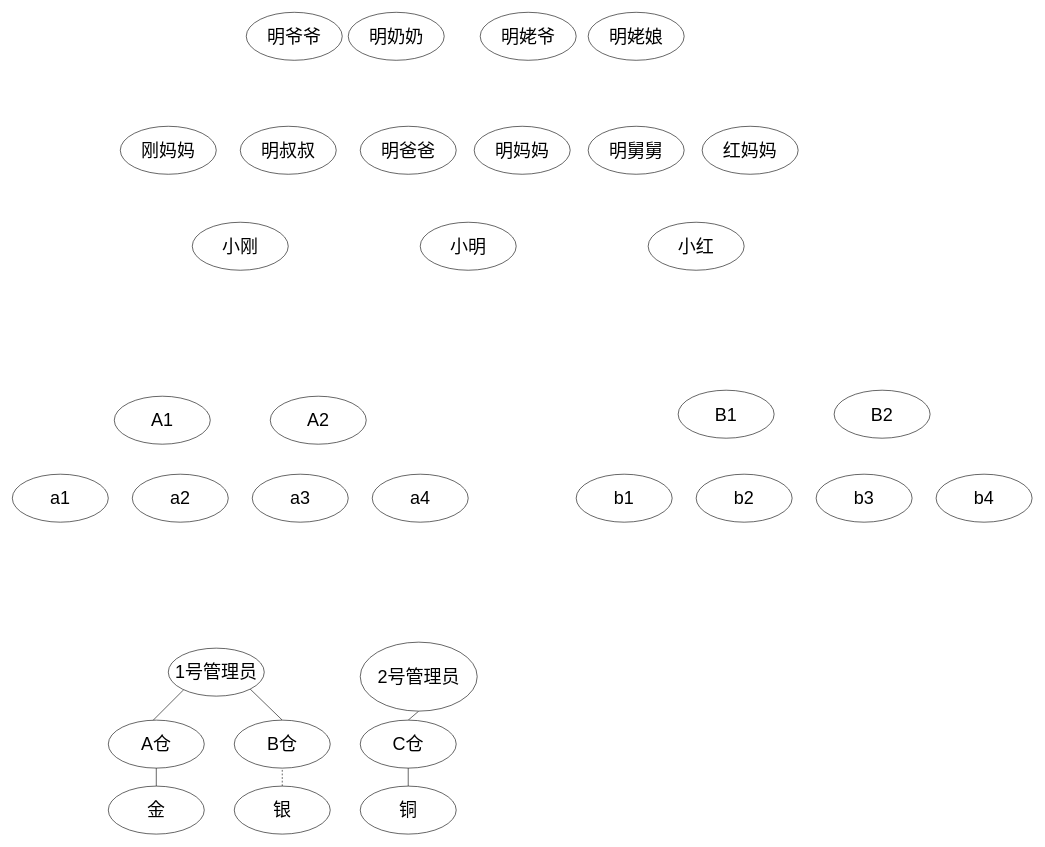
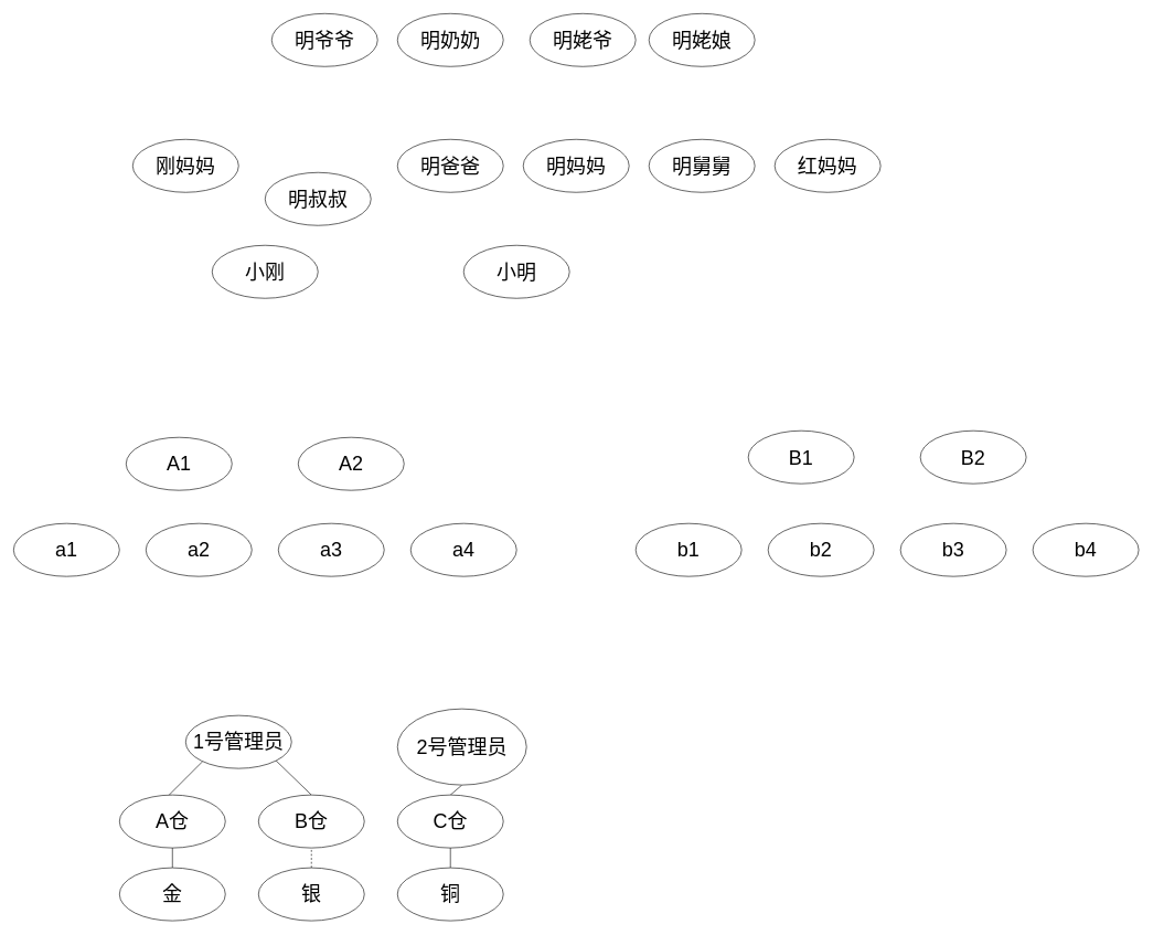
  <mxCell id="0" />
  <mxCell id="1" parent="0" />
  <mxCell id="2" value="&lt;font style=&quot;font-size: 30px;&quot;&gt;明爷爷&lt;/font&gt;" style="ellipse;whiteSpace=wrap;html=1;" vertex="1" parent="1"><mxGeometry x="410" y="20" width="160" height="80" as="geometry" /></mxCell>
- <mxCell id="3" value="&lt;font style=&quot;font-size: 30px;&quot;&gt;明叔叔&lt;/font&gt;" style="ellipse;whiteSpace=wrap;html=1;" vertex="1" parent="1"><mxGeometry x="400" y="210" width="160" height="80" as="geometry" /></mxCell>
+ <mxCell id="3" value="&lt;font style=&quot;font-size: 30px;&quot;&gt;明叔叔&lt;/font&gt;" style="ellipse;whiteSpace=wrap;html=1;" vertex="1" parent="1"><mxGeometry x="400" y="260" width="160" height="80" as="geometry" /></mxCell>
  <mxCell id="4" value="&lt;font style=&quot;font-size: 30px;&quot;&gt;明爸爸&lt;/font&gt;" style="ellipse;whiteSpace=wrap;html=1;" vertex="1" parent="1"><mxGeometry x="600" y="210" width="160" height="80" as="geometry" /></mxCell>
  <mxCell id="5" value="&lt;font style=&quot;font-size: 30px;&quot;&gt;明妈妈&lt;/font&gt;" style="ellipse;whiteSpace=wrap;html=1;" vertex="1" parent="1"><mxGeometry x="790" y="210" width="160" height="80" as="geometry" /></mxCell>
  <mxCell id="6" value="&lt;font style=&quot;font-size: 30px;&quot;&gt;明舅舅&lt;/font&gt;" style="ellipse;whiteSpace=wrap;html=1;" vertex="1" parent="1"><mxGeometry x="980" y="210" width="160" height="80" as="geometry" /></mxCell>
- <mxCell id="7" value="&lt;font style=&quot;font-size: 30px;&quot;&gt;明奶奶&lt;/font&gt;" style="ellipse;whiteSpace=wrap;html=1;" vertex="1" parent="1"><mxGeometry x="580" y="20" width="160" height="80" as="geometry" /></mxCell>
+ <mxCell id="7" value="&lt;font style=&quot;font-size: 30px;&quot;&gt;明奶奶&lt;/font&gt;" style="ellipse;whiteSpace=wrap;html=1;" vertex="1" parent="1"><mxGeometry x="600" y="20" width="160" height="80" as="geometry" /></mxCell>
  <mxCell id="8" value="&lt;font style=&quot;font-size: 30px;&quot;&gt;明姥爷&lt;/font&gt;" style="ellipse;whiteSpace=wrap;html=1;" vertex="1" parent="1"><mxGeometry x="800" y="20" width="160" height="80" as="geometry" /></mxCell>
  <mxCell id="9" value="&lt;font style=&quot;font-size: 30px;&quot;&gt;明姥娘&lt;/font&gt;" style="ellipse;whiteSpace=wrap;html=1;" vertex="1" parent="1"><mxGeometry x="980" y="20" width="160" height="80" as="geometry" /></mxCell>
  <mxCell id="10" value="&lt;font style=&quot;font-size: 30px;&quot;&gt;小明&lt;/font&gt;" style="ellipse;whiteSpace=wrap;html=1;" vertex="1" parent="1"><mxGeometry x="700" y="370" width="160" height="80" as="geometry" /></mxCell>
- <mxCell id="11" value="&lt;font style=&quot;font-size: 30px;&quot;&gt;小红&lt;/font&gt;" style="ellipse;whiteSpace=wrap;html=1;" vertex="1" parent="1"><mxGeometry x="1080" y="370" width="160" height="80" as="geometry" /></mxCell>
  <mxCell id="12" value="&lt;font style=&quot;font-size: 30px;&quot;&gt;小刚&lt;/font&gt;" style="ellipse;whiteSpace=wrap;html=1;" vertex="1" parent="1"><mxGeometry x="320" y="370" width="160" height="80" as="geometry" /></mxCell>
  <mxCell id="13" value="&lt;span style=&quot;font-size: 30px;&quot;&gt;刚妈妈&lt;/span&gt;" style="ellipse;whiteSpace=wrap;html=1;" vertex="1" parent="1"><mxGeometry x="200" y="210" width="160" height="80" as="geometry" /></mxCell>
  <mxCell id="14" value="&lt;span style=&quot;font-size: 30px;&quot;&gt;红妈妈&lt;/span&gt;" style="ellipse;whiteSpace=wrap;html=1;" vertex="1" parent="1"><mxGeometry x="1170" y="210" width="160" height="80" as="geometry" /></mxCell>
  <mxCell id="15" value="&lt;font style=&quot;font-size: 30px;&quot;&gt;a1&lt;/font&gt;" style="ellipse;whiteSpace=wrap;html=1;" vertex="1" parent="1"><mxGeometry x="20" y="790" width="160" height="80" as="geometry" /></mxCell>
  <mxCell id="16" value="&lt;font style=&quot;font-size: 30px;&quot;&gt;a2&lt;/font&gt;" style="ellipse;whiteSpace=wrap;html=1;" vertex="1" parent="1"><mxGeometry x="220" y="790" width="160" height="80" as="geometry" /></mxCell>
  <mxCell id="17" value="&lt;font style=&quot;font-size: 30px;&quot;&gt;a3&lt;/font&gt;" style="ellipse;whiteSpace=wrap;html=1;" vertex="1" parent="1"><mxGeometry x="420" y="790" width="160" height="80" as="geometry" /></mxCell>
  <mxCell id="18" value="&lt;font style=&quot;font-size: 30px;&quot;&gt;B1&lt;/font&gt;" style="ellipse;whiteSpace=wrap;html=1;" vertex="1" parent="1"><mxGeometry x="1130" y="650" width="160" height="80" as="geometry" /></mxCell>
  <mxCell id="19" value="&lt;font style=&quot;font-size: 30px;&quot;&gt;B2&lt;/font&gt;" style="ellipse;whiteSpace=wrap;html=1;" vertex="1" parent="1"><mxGeometry x="1390" y="650" width="160" height="80" as="geometry" /></mxCell>
  <mxCell id="20" value="&lt;font style=&quot;font-size: 30px;&quot;&gt;b1&lt;/font&gt;" style="ellipse;whiteSpace=wrap;html=1;" vertex="1" parent="1"><mxGeometry x="960" y="790" width="160" height="80" as="geometry" /></mxCell>
  <mxCell id="21" value="&lt;font style=&quot;font-size: 30px;&quot;&gt;b2&lt;/font&gt;" style="ellipse;whiteSpace=wrap;html=1;" vertex="1" parent="1"><mxGeometry x="1160" y="790" width="160" height="80" as="geometry" /></mxCell>
  <mxCell id="22" value="&lt;font style=&quot;font-size: 30px;&quot;&gt;b3&lt;/font&gt;" style="ellipse;whiteSpace=wrap;html=1;" vertex="1" parent="1"><mxGeometry x="1360" y="790" width="160" height="80" as="geometry" /></mxCell>
  <mxCell id="23" value="&lt;font style=&quot;font-size: 30px;&quot;&gt;a4&lt;/font&gt;" style="ellipse;whiteSpace=wrap;html=1;" vertex="1" parent="1"><mxGeometry x="620" y="790" width="160" height="80" as="geometry" /></mxCell>
  <mxCell id="24" value="&lt;font style=&quot;font-size: 30px;&quot;&gt;b4&lt;/font&gt;" style="ellipse;whiteSpace=wrap;html=1;" vertex="1" parent="1"><mxGeometry x="1560" y="790" width="160" height="80" as="geometry" /></mxCell>
  <mxCell id="25" value="&lt;font style=&quot;font-size: 30px;&quot;&gt;A1&lt;/font&gt;" style="ellipse;whiteSpace=wrap;html=1;" vertex="1" parent="1"><mxGeometry x="190" y="660" width="160" height="80" as="geometry" /></mxCell>
  <mxCell id="26" value="&lt;font style=&quot;font-size: 30px;&quot;&gt;A2&lt;/font&gt;" style="ellipse;whiteSpace=wrap;html=1;" vertex="1" parent="1"><mxGeometry x="450" y="660" width="160" height="80" as="geometry" /></mxCell>
  <mxCell id="27" value="&lt;font style=&quot;font-size: 30px;&quot;&gt;A仓&lt;/font&gt;" style="ellipse;whiteSpace=wrap;html=1;" vertex="1" parent="1"><mxGeometry x="180" y="1200" width="160" height="80" as="geometry" /></mxCell>
  <mxCell id="28" style="rounded=0;orthogonalLoop=1;jettySize=auto;html=1;exitX=0.5;exitY=0;exitDx=0;exitDy=0;entryX=1;entryY=1;entryDx=0;entryDy=0;fontSize=30;endArrow=none;endFill=0;" edge="1" parent="1" source="29" target="39"><mxGeometry relative="1" as="geometry" /></mxCell>
  <mxCell id="29" value="&lt;font style=&quot;font-size: 30px;&quot;&gt;B仓&lt;/font&gt;" style="ellipse;whiteSpace=wrap;html=1;" vertex="1" parent="1"><mxGeometry x="390" y="1200" width="160" height="80" as="geometry" /></mxCell>
  <mxCell id="30" style="edgeStyle=none;rounded=0;orthogonalLoop=1;jettySize=auto;html=1;exitX=0.5;exitY=0;exitDx=0;exitDy=0;entryX=0.5;entryY=1;entryDx=0;entryDy=0;fontSize=30;endArrow=none;endFill=0;" edge="1" parent="1" source="31" target="40"><mxGeometry relative="1" as="geometry" /></mxCell>
  <mxCell id="31" value="&lt;font style=&quot;font-size: 30px;&quot;&gt;C仓&lt;/font&gt;" style="ellipse;whiteSpace=wrap;html=1;" vertex="1" parent="1"><mxGeometry x="600" y="1200" width="160" height="80" as="geometry" /></mxCell>
  <mxCell id="32" style="edgeStyle=none;rounded=0;orthogonalLoop=1;jettySize=auto;html=1;exitX=0.5;exitY=0;exitDx=0;exitDy=0;entryX=0.5;entryY=1;entryDx=0;entryDy=0;fontSize=30;endArrow=none;endFill=0;" edge="1" parent="1" source="33" target="27"><mxGeometry relative="1" as="geometry" /></mxCell>
  <mxCell id="33" value="&lt;font style=&quot;font-size: 30px;&quot;&gt;金&lt;/font&gt;" style="ellipse;whiteSpace=wrap;html=1;" vertex="1" parent="1"><mxGeometry x="180" y="1310" width="160" height="80" as="geometry" /></mxCell>
  <mxCell id="34" style="edgeStyle=none;rounded=0;orthogonalLoop=1;jettySize=auto;html=1;exitX=0.5;exitY=0;exitDx=0;exitDy=0;entryX=0.5;entryY=1;entryDx=0;entryDy=0;fontSize=30;endArrow=none;endFill=0;dashed=1;" edge="1" parent="1" source="35" target="29"><mxGeometry relative="1" as="geometry" /></mxCell>
  <mxCell id="35" value="&lt;font style=&quot;font-size: 30px;&quot;&gt;银&lt;/font&gt;" style="ellipse;whiteSpace=wrap;html=1;" vertex="1" parent="1"><mxGeometry x="390" y="1310" width="160" height="80" as="geometry" /></mxCell>
  <mxCell id="36" style="edgeStyle=none;rounded=0;orthogonalLoop=1;jettySize=auto;html=1;exitX=0.5;exitY=0;exitDx=0;exitDy=0;entryX=0.5;entryY=1;entryDx=0;entryDy=0;fontSize=30;endArrow=none;endFill=0;" edge="1" parent="1" source="37" target="31"><mxGeometry relative="1" as="geometry" /></mxCell>
  <mxCell id="37" value="&lt;font style=&quot;font-size: 30px;&quot;&gt;铜&lt;/font&gt;" style="ellipse;whiteSpace=wrap;html=1;" vertex="1" parent="1"><mxGeometry x="600" y="1310" width="160" height="80" as="geometry" /></mxCell>
  <mxCell id="38" value="" style="endArrow=none;html=1;rounded=0;fontSize=30;" edge="1" parent="1"><mxGeometry width="50" height="50" relative="1" as="geometry"><mxPoint x="255" y="1200" as="sourcePoint" /><mxPoint x="305" y="1150" as="targetPoint" /></mxGeometry></mxCell>
  <mxCell id="39" value="&lt;span style=&quot;font-size: 30px;&quot;&gt;1号管理员&lt;/span&gt;" style="ellipse;whiteSpace=wrap;html=1;" vertex="1" parent="1"><mxGeometry x="280" y="1080" width="160" height="80" as="geometry" /></mxCell>
  <mxCell id="40" value="&lt;span style=&quot;font-size: 30px;&quot;&gt;2号管理员&lt;/span&gt;" style="ellipse;whiteSpace=wrap;html=1;" vertex="1" parent="1"><mxGeometry x="600" y="1070" width="195" height="115" as="geometry" /></mxCell>
